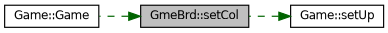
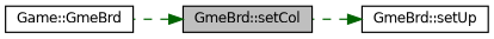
  digraph {
    rankdir=RL
    node [color=black fillcolor=white fontname=Helvetica fontsize=10 shape=record style=filled]
    edge [color=darkgreen dir=back fontname=Helvetica fontsize=10 labelfontname=Helvetica labelfontsize=10 style=dashed]
    n1 [fillcolor=grey75 fontcolor=black height=0.2 label="GmeBrd::setCol" width=0.4]
-   n2 [height=0.2 label="Game::Game" width=0.4]
-   n3 [height=0.2 label="Game::setUp" width=0.4]
+   n2 [height=0.2 label="Game::GmeBrd" width=0.4]
+   n3 [height=0.2 label="GmeBrd::setUp" width=0.4]
    n1 -> n2
    n3 -> n1
  }
